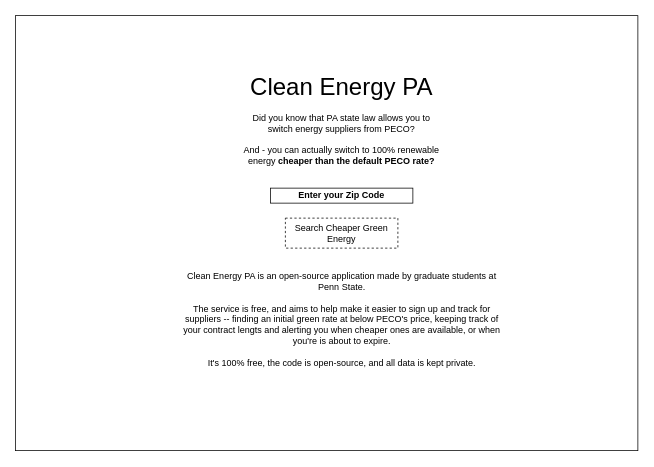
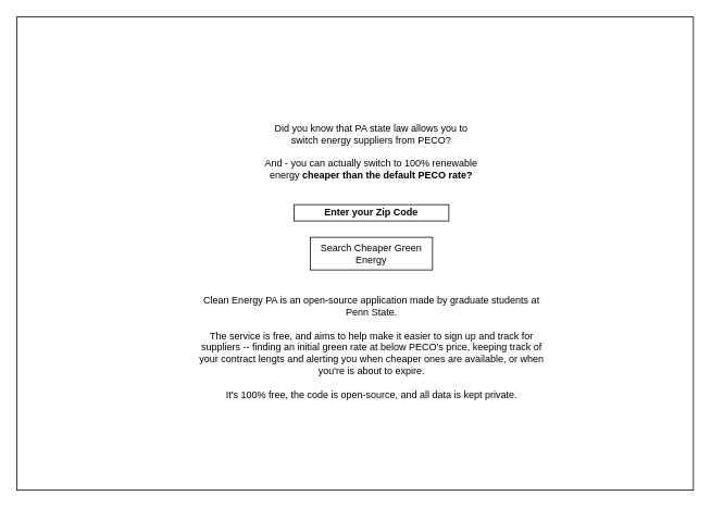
  <mxCell id="0" />
  <mxCell id="1" parent="0" />
  <mxCell id="2" value="" style="rounded=0;whiteSpace=wrap;html=1;" vertex="1" parent="1"><mxGeometry x="20" y="20" width="830" height="580" as="geometry" /></mxCell>
  <mxCell id="3" value="Enter your Zip Code" style="rounded=0;whiteSpace=wrap;html=1;fontStyle=1" vertex="1" parent="1"><mxGeometry x="360" y="250" width="190" height="20" as="geometry" /></mxCell>
- <mxCell id="4" value="Search Cheaper Green Energy" style="rounded=0;whiteSpace=wrap;html=1;dashed=1;" vertex="1" parent="1"><mxGeometry x="380" y="290" width="150" height="40" as="geometry" /></mxCell>
- <mxCell id="5" value="&lt;font style=&quot;font-size: 32px;&quot;&gt;Clean Energy PA&lt;/font&gt;" style="text;strokeColor=none;align=center;fillColor=none;html=1;verticalAlign=middle;whiteSpace=wrap;rounded=0;" vertex="1" parent="1"><mxGeometry x="135" y="100" width="640" height="30" as="geometry" /></mxCell>
+ <mxCell id="4" value="Search Cheaper Green Energy" style="rounded=0;whiteSpace=wrap;html=1;" vertex="1" parent="1"><mxGeometry x="380" y="290" width="150" height="40" as="geometry" /></mxCell>
  <mxCell id="6" value="Did you know that PA state law allows you to switch energy suppliers from PECO?&lt;br&gt;&lt;br&gt;And - you can actually switch to 100% renewable energy&amp;nbsp;&lt;b style=&quot;border-color: var(--border-color);&quot;&gt;cheaper&lt;/b&gt;&amp;nbsp;&lt;b style=&quot;border-color: var(--border-color);&quot;&gt;than the default PECO rate?&lt;/b&gt;" style="text;strokeColor=none;align=center;fillColor=none;html=1;verticalAlign=middle;whiteSpace=wrap;rounded=0;" vertex="1" parent="1"><mxGeometry x="320" y="170" width="270" height="30" as="geometry" /></mxCell>
  <mxCell id="7" value="Clean Energy PA is an open-source application made by graduate students at Penn State.&lt;br&gt;&lt;br&gt;The service is free, and aims to help make it easier to sign up and track for suppliers -- finding an initial green rate at below PECO's price, keeping track of your contract lengts and alerting you when cheaper ones are available, or when you're is about to expire.&lt;br&gt;&lt;br&gt;It's 100% free, the code is open-source, and all data is kept private." style="text;strokeColor=none;align=center;fillColor=none;html=1;verticalAlign=middle;whiteSpace=wrap;rounded=0;" vertex="1" parent="1"><mxGeometry x="237.5" y="420" width="435" height="10" as="geometry" /></mxCell>
